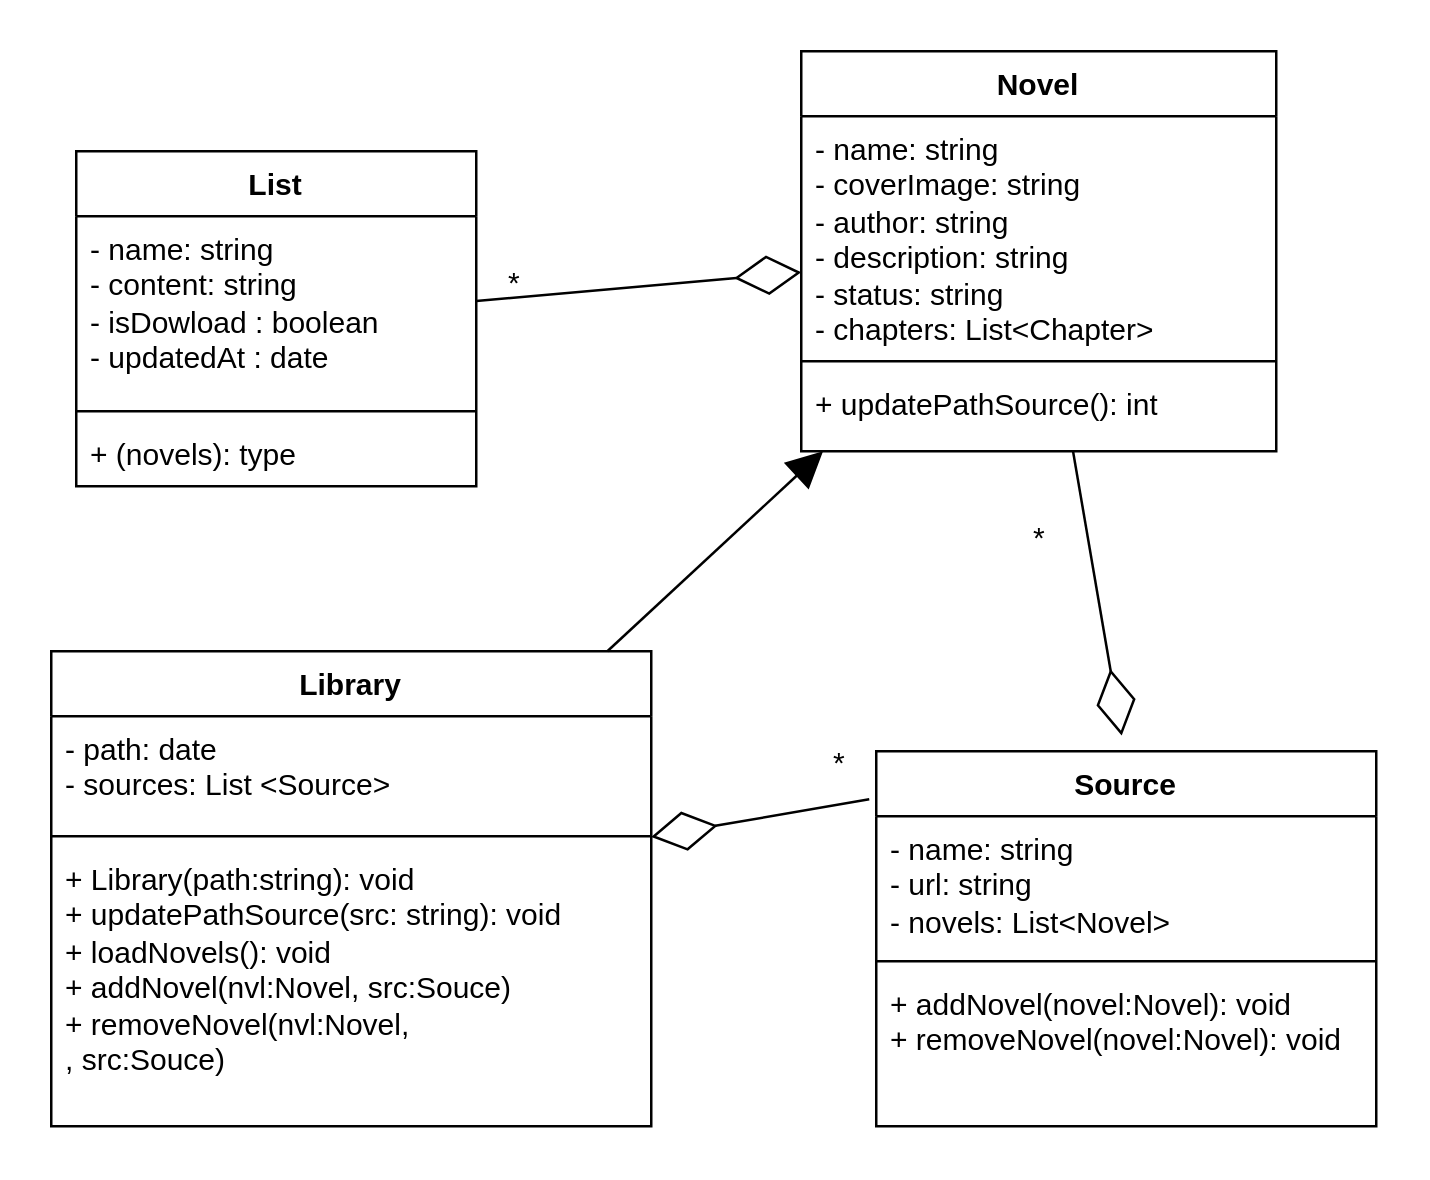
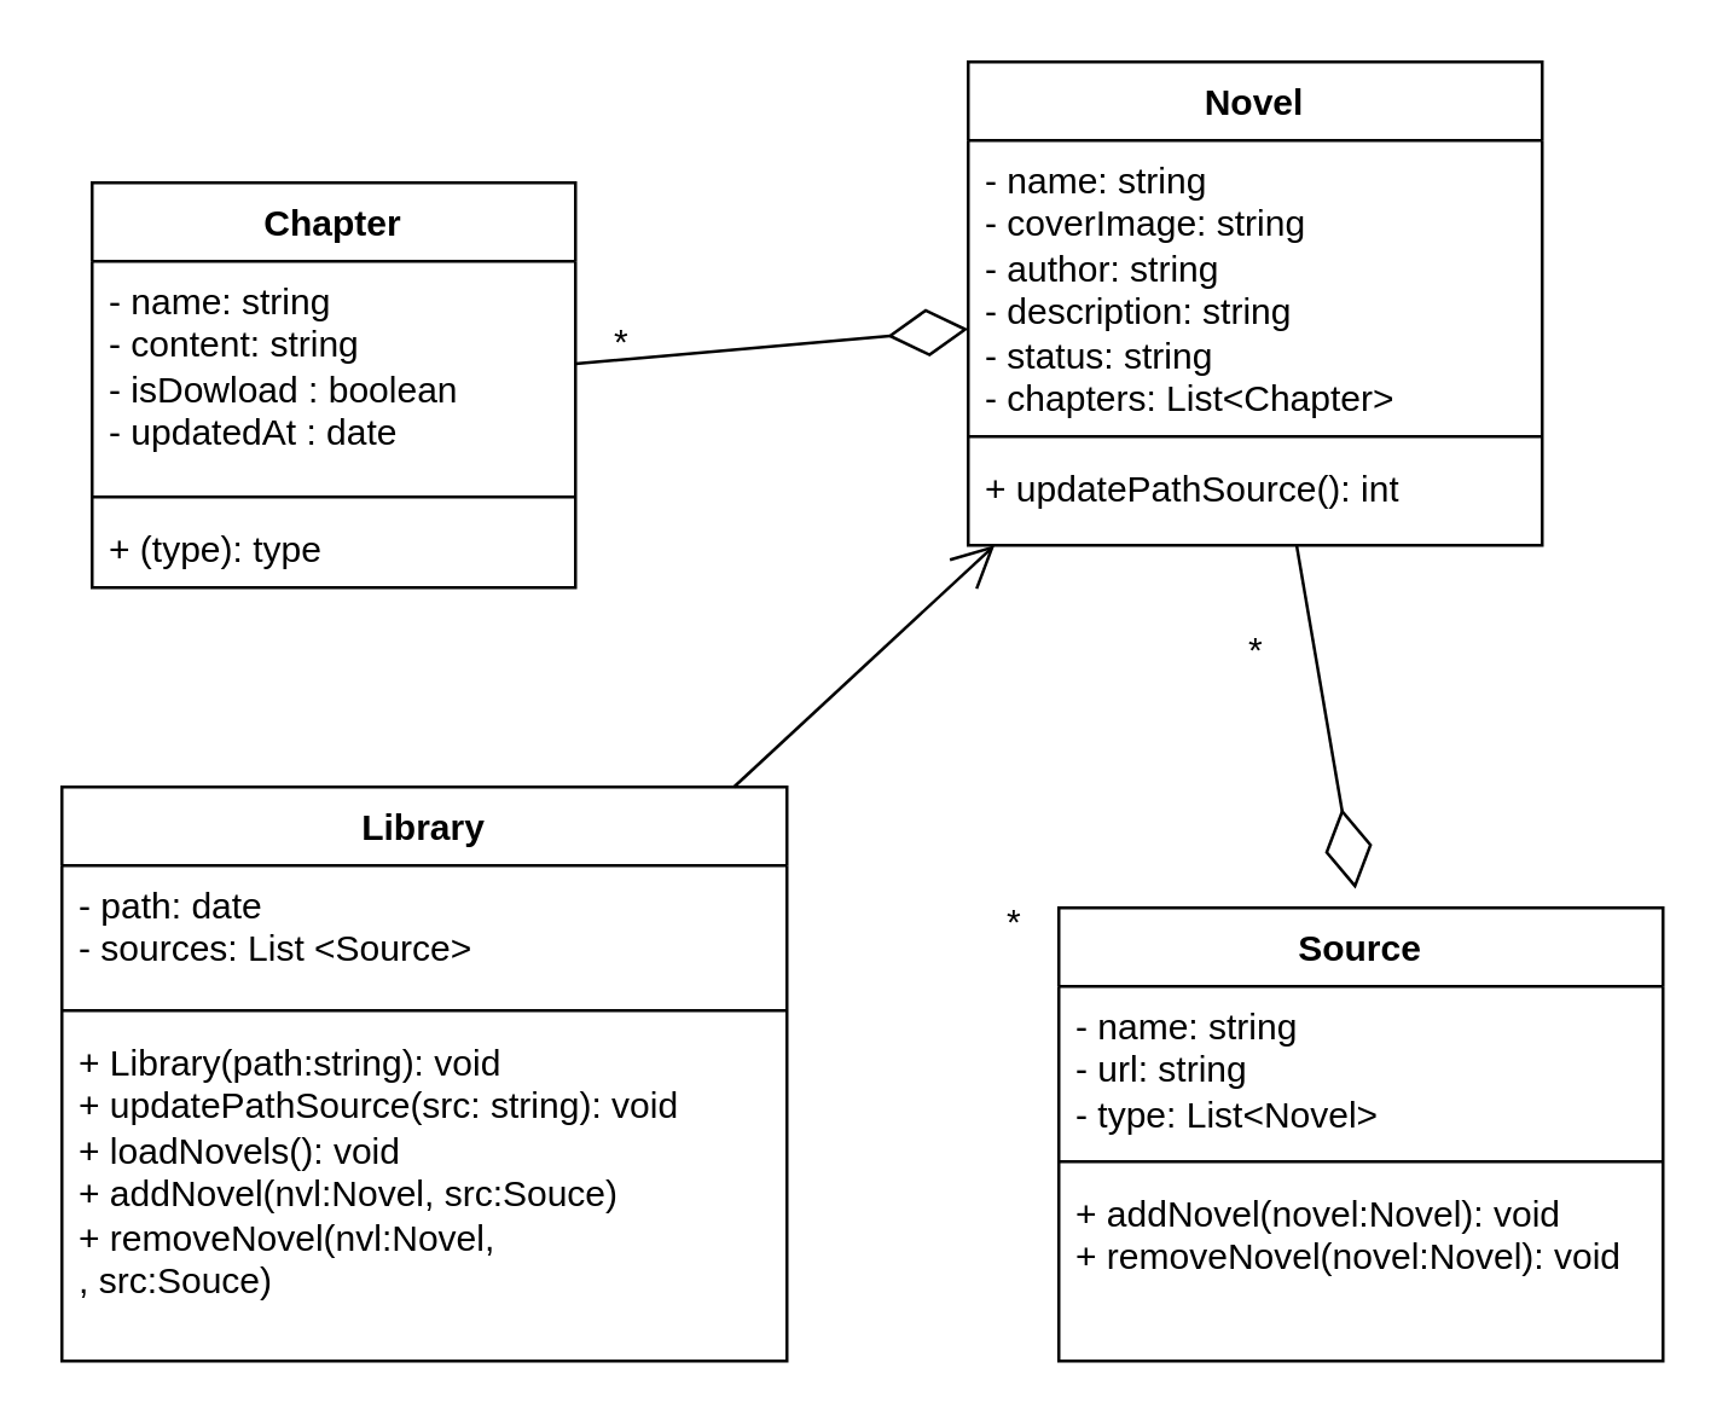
  <mxCell id="0" />
  <mxCell id="1" parent="0" />
  <mxCell id="2" value="Novel" style="swimlane;fontStyle=1;align=center;verticalAlign=top;childLayout=stackLayout;horizontal=1;startSize=26;horizontalStack=0;resizeParent=1;resizeParentMax=0;resizeLast=0;collapsible=1;marginBottom=0;whiteSpace=wrap;html=1;" parent="1" vertex="1"><mxGeometry x="320" y="20" width="190" height="160" as="geometry" /></mxCell>
  <mxCell id="3" value="- name: string&lt;br&gt;- coverImage: string&lt;br&gt;- author: string&lt;br&gt;- description: string&lt;br&gt;- status: string&lt;br&gt;- chapters: List&amp;lt;Chapter&amp;gt;" style="text;strokeColor=none;fillColor=none;align=left;verticalAlign=top;spacingLeft=4;spacingRight=4;overflow=hidden;rotatable=0;points=[[0,0.5],[1,0.5]];portConstraint=eastwest;whiteSpace=wrap;html=1;" parent="2" vertex="1"><mxGeometry y="26" width="190" height="94" as="geometry" /></mxCell>
  <mxCell id="4" value="" style="line;strokeWidth=1;fillColor=none;align=left;verticalAlign=middle;spacingTop=-1;spacingLeft=3;spacingRight=3;rotatable=0;labelPosition=right;points=[];portConstraint=eastwest;strokeColor=inherit;" parent="2" vertex="1"><mxGeometry y="120" width="190" height="8" as="geometry" /></mxCell>
  <mxCell id="5" value="+ updatePathSource(): int" style="text;strokeColor=none;fillColor=none;align=left;verticalAlign=top;spacingLeft=4;spacingRight=4;overflow=hidden;rotatable=0;points=[[0,0.5],[1,0.5]];portConstraint=eastwest;whiteSpace=wrap;html=1;" parent="2" vertex="1"><mxGeometry y="128" width="190" height="32" as="geometry" /></mxCell>
- <mxCell id="6" value="List" style="swimlane;fontStyle=1;align=center;verticalAlign=top;childLayout=stackLayout;horizontal=1;startSize=26;horizontalStack=0;resizeParent=1;resizeParentMax=0;resizeLast=0;collapsible=1;marginBottom=0;whiteSpace=wrap;html=1;" parent="1" vertex="1"><mxGeometry x="30" y="60" width="160" height="134" as="geometry" /></mxCell>
+ <mxCell id="6" value="Chapter" style="swimlane;fontStyle=1;align=center;verticalAlign=top;childLayout=stackLayout;horizontal=1;startSize=26;horizontalStack=0;resizeParent=1;resizeParentMax=0;resizeLast=0;collapsible=1;marginBottom=0;whiteSpace=wrap;html=1;" parent="1" vertex="1"><mxGeometry x="30" y="60" width="160" height="134" as="geometry" /></mxCell>
  <mxCell id="7" value="- name: string&lt;br&gt;- content: string&lt;br&gt;- isDowload : boolean&lt;br&gt;- updatedAt : date" style="text;strokeColor=none;fillColor=none;align=left;verticalAlign=top;spacingLeft=4;spacingRight=4;overflow=hidden;rotatable=0;points=[[0,0.5],[1,0.5]];portConstraint=eastwest;whiteSpace=wrap;html=1;" parent="6" vertex="1"><mxGeometry y="26" width="160" height="74" as="geometry" /></mxCell>
  <mxCell id="8" value="" style="line;strokeWidth=1;fillColor=none;align=left;verticalAlign=middle;spacingTop=-1;spacingLeft=3;spacingRight=3;rotatable=0;labelPosition=right;points=[];portConstraint=eastwest;strokeColor=inherit;" parent="6" vertex="1"><mxGeometry y="100" width="160" height="8" as="geometry" /></mxCell>
- <mxCell id="9" value="+ (novels): type" style="text;strokeColor=none;fillColor=none;align=left;verticalAlign=top;spacingLeft=4;spacingRight=4;overflow=hidden;rotatable=0;points=[[0,0.5],[1,0.5]];portConstraint=eastwest;whiteSpace=wrap;html=1;" parent="6" vertex="1"><mxGeometry y="108" width="160" height="26" as="geometry" /></mxCell>
+ <mxCell id="9" value="+ (type): type" style="text;strokeColor=none;fillColor=none;align=left;verticalAlign=top;spacingLeft=4;spacingRight=4;overflow=hidden;rotatable=0;points=[[0,0.5],[1,0.5]];portConstraint=eastwest;whiteSpace=wrap;html=1;" parent="6" vertex="1"><mxGeometry y="108" width="160" height="26" as="geometry" /></mxCell>
  <mxCell id="10" value="Library" style="swimlane;fontStyle=1;align=center;verticalAlign=top;childLayout=stackLayout;horizontal=1;startSize=26;horizontalStack=0;resizeParent=1;resizeParentMax=0;resizeLast=0;collapsible=1;marginBottom=0;whiteSpace=wrap;html=1;" parent="1" vertex="1"><mxGeometry x="20" y="260" width="240" height="190" as="geometry" /></mxCell>
  <mxCell id="11" value="- path: date&lt;br&gt;- sources: List &amp;lt;Source&amp;gt;" style="text;strokeColor=none;fillColor=none;align=left;verticalAlign=top;spacingLeft=4;spacingRight=4;overflow=hidden;rotatable=0;points=[[0,0.5],[1,0.5]];portConstraint=eastwest;whiteSpace=wrap;html=1;" parent="10" vertex="1"><mxGeometry y="26" width="240" height="44" as="geometry" /></mxCell>
  <mxCell id="12" value="" style="line;strokeWidth=1;fillColor=none;align=left;verticalAlign=middle;spacingTop=-1;spacingLeft=3;spacingRight=3;rotatable=0;labelPosition=right;points=[];portConstraint=eastwest;strokeColor=inherit;" parent="10" vertex="1"><mxGeometry y="70" width="240" height="8" as="geometry" /></mxCell>
  <mxCell id="13" value="+ Library(path:string): void&lt;div&gt;+ updatePathSource(src: string): void&lt;/div&gt;&lt;div&gt;+ loadNovels(): void&lt;/div&gt;&lt;div&gt;+ addNovel(nvl:Novel, src:Souce)&lt;/div&gt;&lt;div&gt;+ removeNovel(nvl:Novel,&amp;nbsp;&lt;/div&gt;, src:Souce)" style="text;strokeColor=none;fillColor=none;align=left;verticalAlign=top;spacingLeft=4;spacingRight=4;overflow=hidden;rotatable=0;points=[[0,0.5],[1,0.5]];portConstraint=eastwest;whiteSpace=wrap;html=1;" parent="10" vertex="1"><mxGeometry y="78" width="240" height="112" as="geometry" /></mxCell>
  <mxCell id="14" value="Source" style="swimlane;fontStyle=1;align=center;verticalAlign=top;childLayout=stackLayout;horizontal=1;startSize=26;horizontalStack=0;resizeParent=1;resizeParentMax=0;resizeLast=0;collapsible=1;marginBottom=0;whiteSpace=wrap;html=1;" parent="1" vertex="1"><mxGeometry x="350" y="300" width="200" height="150" as="geometry" /></mxCell>
- <mxCell id="15" value="- name: string&lt;br&gt;- url: string&lt;br&gt;- novels: List&amp;lt;Novel&amp;gt;" style="text;strokeColor=none;fillColor=none;align=left;verticalAlign=top;spacingLeft=4;spacingRight=4;overflow=hidden;rotatable=0;points=[[0,0.5],[1,0.5]];portConstraint=eastwest;whiteSpace=wrap;html=1;" parent="14" vertex="1"><mxGeometry y="26" width="200" height="54" as="geometry" /></mxCell>
+ <mxCell id="15" value="- name: string&lt;br&gt;- url: string&lt;br&gt;- type: List&amp;lt;Novel&amp;gt;" style="text;strokeColor=none;fillColor=none;align=left;verticalAlign=top;spacingLeft=4;spacingRight=4;overflow=hidden;rotatable=0;points=[[0,0.5],[1,0.5]];portConstraint=eastwest;whiteSpace=wrap;html=1;" parent="14" vertex="1"><mxGeometry y="26" width="200" height="54" as="geometry" /></mxCell>
  <mxCell id="16" value="" style="line;strokeWidth=1;fillColor=none;align=left;verticalAlign=middle;spacingTop=-1;spacingLeft=3;spacingRight=3;rotatable=0;labelPosition=right;points=[];portConstraint=eastwest;strokeColor=inherit;" parent="14" vertex="1"><mxGeometry y="80" width="200" height="8" as="geometry" /></mxCell>
  <mxCell id="17" value="+ addNovel(novel:Novel): void&lt;br&gt;+ removeNovel(novel:Novel): void" style="text;strokeColor=none;fillColor=none;align=left;verticalAlign=top;spacingLeft=4;spacingRight=4;overflow=hidden;rotatable=0;points=[[0,0.5],[1,0.5]];portConstraint=eastwest;whiteSpace=wrap;html=1;" parent="14" vertex="1"><mxGeometry y="88" width="200" height="62" as="geometry" /></mxCell>
- <mxCell id="18" value="" style="endArrow=diamondThin;endFill=0;endSize=24;html=1;rounded=0;exitX=-0.014;exitY=0.128;exitDx=0;exitDy=0;exitPerimeter=0;" parent="1" source="14" target="10" edge="1"><mxGeometry width="160" relative="1" as="geometry"><mxPoint x="307.44" y="236.084" as="sourcePoint" /><mxPoint x="290" y="364" as="targetPoint" /></mxGeometry></mxCell>
  <mxCell id="19" value="" style="endArrow=diamondThin;endFill=0;endSize=24;html=1;rounded=0;entryX=0.491;entryY=-0.042;entryDx=0;entryDy=0;entryPerimeter=0;" parent="1" source="2" target="14" edge="1"><mxGeometry width="160" relative="1" as="geometry"><mxPoint x="491" y="289" as="sourcePoint" /><mxPoint x="424" y="240" as="targetPoint" /></mxGeometry></mxCell>
  <mxCell id="20" value="" style="endArrow=diamondThin;endFill=0;endSize=24;html=1;rounded=0;" parent="1" source="6" target="2" edge="1"><mxGeometry width="160" relative="1" as="geometry"><mxPoint x="280" y="-27" as="sourcePoint" /><mxPoint x="280" y="74" as="targetPoint" /></mxGeometry></mxCell>
  <mxCell id="21" value="*" style="text;html=1;align=center;verticalAlign=middle;resizable=0;points=[];autosize=1;strokeColor=none;fillColor=none;" vertex="1" parent="1"><mxGeometry x="190" y="98" width="30" height="30" as="geometry" /></mxCell>
  <mxCell id="22" value="*" style="text;html=1;align=center;verticalAlign=middle;resizable=0;points=[];autosize=1;strokeColor=none;fillColor=none;" vertex="1" parent="1"><mxGeometry x="320" y="290" width="30" height="30" as="geometry" /></mxCell>
  <mxCell id="23" value="*" style="text;html=1;align=center;verticalAlign=middle;resizable=0;points=[];autosize=1;strokeColor=none;fillColor=none;" vertex="1" parent="1"><mxGeometry x="400" y="200" width="30" height="30" as="geometry" /></mxCell>
- <mxCell id="24" value="" style="endArrow=block;endFill=1;endSize=12;html=1;rounded=0;" edge="1" parent="1" source="10" target="2"><mxGeometry width="160" relative="1" as="geometry"><mxPoint x="190" y="230" as="sourcePoint" /><mxPoint x="350" y="230" as="targetPoint" /></mxGeometry></mxCell>
+ <mxCell id="24" value="" style="endArrow=open;endFill=1;endSize=12;html=1;rounded=0;" edge="1" parent="1" source="10" target="2"><mxGeometry width="160" relative="1" as="geometry"><mxPoint x="190" y="230" as="sourcePoint" /><mxPoint x="350" y="230" as="targetPoint" /></mxGeometry></mxCell>
